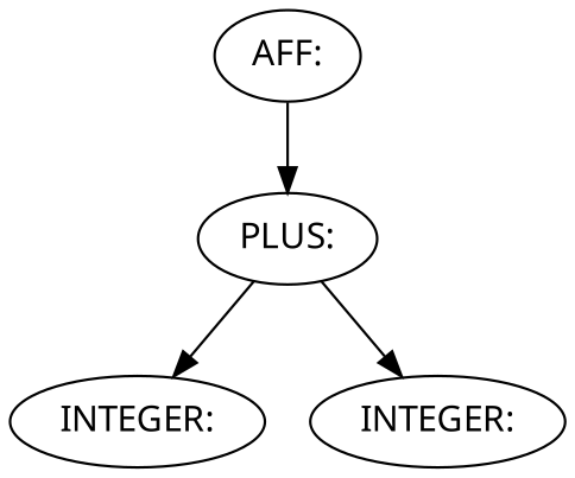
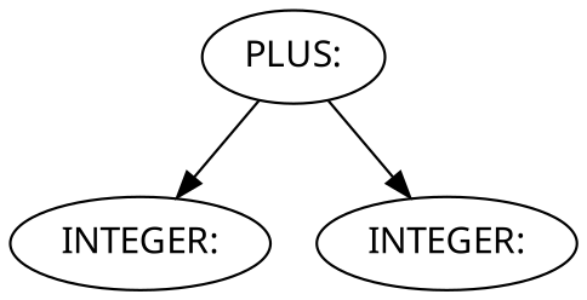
  digraph {
    fontname="Noto Sans"
    node [fontname="Noto Sans"]
    edge [fontname="Noto Sans"]
-   n1 [label="AFF:"]
    n2 [label="PLUS:"]
    n3 [label="INTEGER:"]
    n4 [label="INTEGER:"]
-   n1 -> n2
    n2 -> n3
    n2 -> n4
  }
